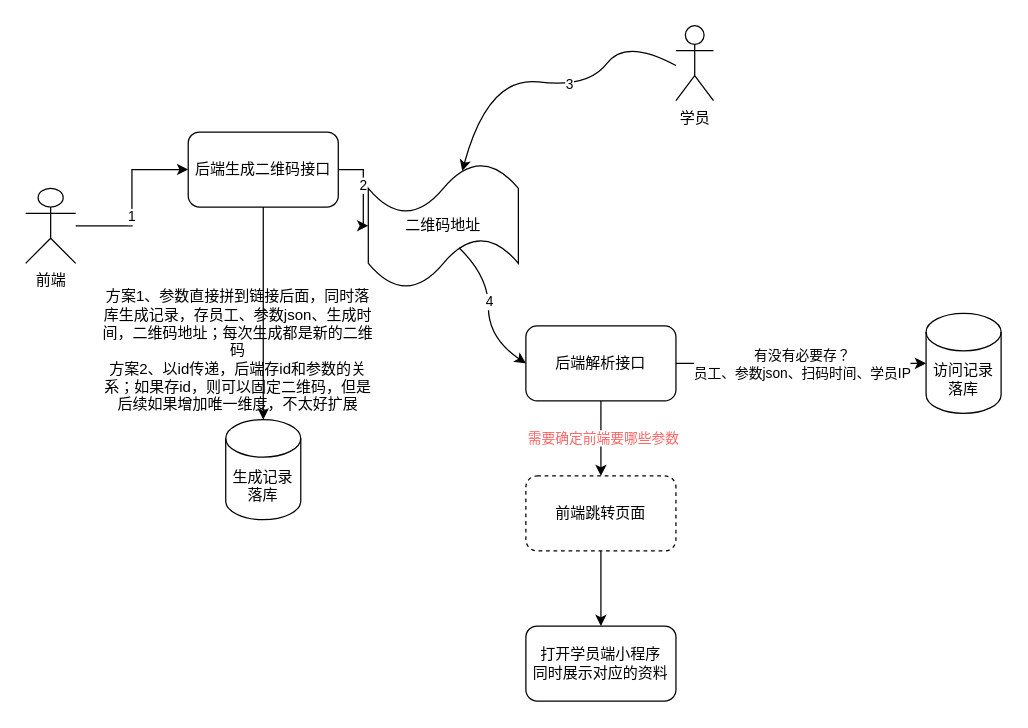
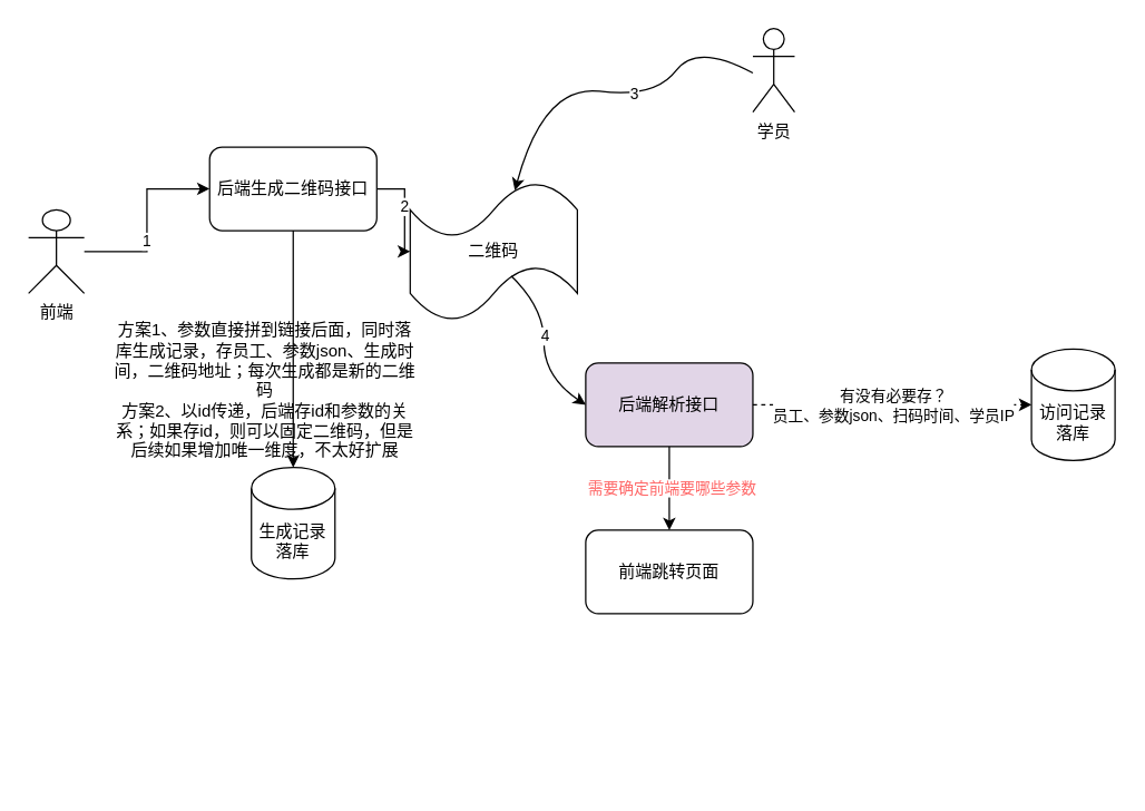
  <mxCell id="0" />
  <mxCell id="1" parent="0" />
  <mxCell id="2" value="" style="edgeStyle=orthogonalEdgeStyle;rounded=0;orthogonalLoop=1;jettySize=auto;html=1;" edge="1" parent="1" source="5" target="9"><mxGeometry relative="1" as="geometry" /></mxCell>
  <mxCell id="3" value="2" style="edgeLabel;html=1;align=center;verticalAlign=middle;resizable=0;points=[];" vertex="1" connectable="0" parent="2"><mxGeometry x="-0.076" y="-1" relative="1" as="geometry"><mxPoint as="offset" /></mxGeometry></mxCell>
  <mxCell id="4" style="edgeStyle=orthogonalEdgeStyle;rounded=0;orthogonalLoop=1;jettySize=auto;html=1;exitX=0.5;exitY=1;exitDx=0;exitDy=0;" edge="1" parent="1" source="5" target="22"><mxGeometry relative="1" as="geometry" /></mxCell>
  <mxCell id="5" value="后端生成二维码接口" style="rounded=1;whiteSpace=wrap;html=1;" vertex="1" parent="1"><mxGeometry x="150" y="105" width="120" height="60" as="geometry" /></mxCell>
  <mxCell id="6" style="edgeStyle=orthogonalEdgeStyle;rounded=0;orthogonalLoop=1;jettySize=auto;html=1;entryX=0;entryY=0.5;entryDx=0;entryDy=0;" edge="1" parent="1" source="8" target="5"><mxGeometry relative="1" as="geometry" /></mxCell>
  <mxCell id="7" value="1" style="edgeLabel;html=1;align=center;verticalAlign=middle;resizable=0;points=[];" vertex="1" connectable="0" parent="6"><mxGeometry x="-0.212" y="1" relative="1" as="geometry"><mxPoint as="offset" /></mxGeometry></mxCell>
  <mxCell id="8" value="前端" style="shape=umlActor;verticalLabelPosition=bottom;verticalAlign=top;html=1;outlineConnect=0;" vertex="1" parent="1"><mxGeometry x="20" y="150" width="40" height="60" as="geometry" /></mxCell>
- <mxCell id="9" value="二维码地址" style="shape=tape;whiteSpace=wrap;html=1;rounded=1;" vertex="1" parent="1"><mxGeometry x="294" y="130" width="120" height="100" as="geometry" /></mxCell>
+ <mxCell id="9" value="二维码" style="shape=tape;whiteSpace=wrap;html=1;rounded=1;" vertex="1" parent="1"><mxGeometry x="294" y="130" width="120" height="100" as="geometry" /></mxCell>
  <mxCell id="10" value="学员" style="shape=umlActor;verticalLabelPosition=bottom;verticalAlign=top;html=1;outlineConnect=0;" vertex="1" parent="1"><mxGeometry x="540" y="20" width="30" height="60" as="geometry" /></mxCell>
  <mxCell id="11" value="" style="curved=1;endArrow=classic;html=1;rounded=0;entryX=0.626;entryY=0.062;entryDx=0;entryDy=0;entryPerimeter=0;" edge="1" parent="1" target="9"><mxGeometry width="50" height="50" relative="1" as="geometry"><mxPoint x="540" y="51.818" as="sourcePoint" /><mxPoint x="370" y="120" as="targetPoint" /><Array as="points"><mxPoint x="500" y="30" /><mxPoint x="470" y="70" /><mxPoint x="390" y="60" /></Array></mxGeometry></mxCell>
  <mxCell id="12" value="3" style="edgeLabel;html=1;align=center;verticalAlign=middle;resizable=0;points=[];" vertex="1" connectable="0" parent="11"><mxGeometry x="-0.127" y="-2" relative="1" as="geometry"><mxPoint as="offset" /></mxGeometry></mxCell>
  <mxCell id="13" value="" style="edgeStyle=orthogonalEdgeStyle;rounded=0;orthogonalLoop=1;jettySize=auto;html=1;" edge="1" parent="1" source="15" target="19"><mxGeometry relative="1" as="geometry" /></mxCell>
  <mxCell id="14" value="&lt;font color=&quot;#ff6666&quot;&gt;需要确定前端要哪些参数&lt;/font&gt;" style="edgeLabel;html=1;align=center;verticalAlign=middle;resizable=0;points=[];" vertex="1" connectable="0" parent="13"><mxGeometry x="-0.043" y="1" relative="1" as="geometry"><mxPoint as="offset" /></mxGeometry></mxCell>
- <mxCell id="15" value="后端解析接口" style="rounded=1;whiteSpace=wrap;html=1;" vertex="1" parent="1"><mxGeometry x="420" y="260" width="120" height="60" as="geometry" /></mxCell>
+ <mxCell id="15" value="后端解析接口" style="rounded=1;whiteSpace=wrap;html=1;fillColor=#e1d5e7;" vertex="1" parent="1"><mxGeometry x="420" y="260" width="120" height="60" as="geometry" /></mxCell>
  <mxCell id="16" value="" style="curved=1;endArrow=classic;html=1;rounded=0;entryX=0;entryY=0.5;entryDx=0;entryDy=0;exitX=0.604;exitY=0.676;exitDx=0;exitDy=0;exitPerimeter=0;" edge="1" parent="1" source="9" target="15"><mxGeometry width="50" height="50" relative="1" as="geometry"><mxPoint x="350" y="290" as="sourcePoint" /><mxPoint x="400" y="240" as="targetPoint" /><Array as="points"><mxPoint x="390" y="220" /><mxPoint x="390" y="270" /></Array></mxGeometry></mxCell>
  <mxCell id="17" value="4" style="edgeLabel;html=1;align=center;verticalAlign=middle;resizable=0;points=[];" vertex="1" connectable="0" parent="16"><mxGeometry x="0.061" y="5" relative="1" as="geometry"><mxPoint x="-5" y="-10" as="offset" /></mxGeometry></mxCell>
- <mxCell id="18" value="" style="edgeStyle=orthogonalEdgeStyle;rounded=0;orthogonalLoop=1;jettySize=auto;html=1;" edge="1" parent="1" source="19" target="20"><mxGeometry relative="1" as="geometry" /></mxCell>
- <mxCell id="19" value="前端跳转页面" style="whiteSpace=wrap;html=1;rounded=1;dashed=1;" vertex="1" parent="1"><mxGeometry x="420" y="380" width="120" height="60" as="geometry" /></mxCell>
- <mxCell id="20" value="打开学员端小程序&lt;br&gt;同时展示对应的资料" style="whiteSpace=wrap;html=1;rounded=1;" vertex="1" parent="1"><mxGeometry x="420" y="500" width="120" height="60" as="geometry" /></mxCell>
+ <mxCell id="19" value="前端跳转页面" style="whiteSpace=wrap;html=1;rounded=1;" vertex="1" parent="1"><mxGeometry x="420" y="380" width="120" height="60" as="geometry" /></mxCell>
  <mxCell id="21" value="方案1、参数直接拼到链接后面，同时落库生成记录，存员工、参数json、生成时间，二维码地址；每次生成都是新的二维码&lt;br&gt;方案2、以id传递，后端存id和参数的关系；如果存id，则可以固定二维码，但是后续如果增加唯一维度，不太好扩展" style="text;html=1;strokeColor=none;fillColor=none;align=center;verticalAlign=middle;whiteSpace=wrap;rounded=0;" vertex="1" parent="1"><mxGeometry x="80" y="260" width="220" height="40" as="geometry" /></mxCell>
  <mxCell id="22" value="生成记录落库" style="shape=cylinder3;whiteSpace=wrap;html=1;boundedLbl=1;backgroundOutline=1;size=15;" vertex="1" parent="1"><mxGeometry x="180" y="335" width="60" height="80" as="geometry" /></mxCell>
  <mxCell id="23" value="访问记录落库" style="shape=cylinder3;whiteSpace=wrap;html=1;boundedLbl=1;backgroundOutline=1;size=15;" vertex="1" parent="1"><mxGeometry x="740" y="250" width="60" height="80" as="geometry" /></mxCell>
- <mxCell id="24" style="edgeStyle=orthogonalEdgeStyle;rounded=0;orthogonalLoop=1;jettySize=auto;html=1;entryX=0;entryY=0.5;entryDx=0;entryDy=0;entryPerimeter=0;" edge="1" parent="1" source="15" target="23"><mxGeometry relative="1" as="geometry" /></mxCell>
+ <mxCell id="24" style="edgeStyle=orthogonalEdgeStyle;rounded=0;orthogonalLoop=1;jettySize=auto;html=1;entryX=0;entryY=0.5;entryDx=0;entryDy=0;entryPerimeter=0;dashed=1;" edge="1" parent="1" source="15" target="23"><mxGeometry relative="1" as="geometry" /></mxCell>
  <mxCell id="25" value="有没有必要存？&lt;br&gt;员工、参数json、扫码时间、学员IP" style="edgeLabel;html=1;align=center;verticalAlign=middle;resizable=0;points=[];" vertex="1" connectable="0" parent="24"><mxGeometry x="-0.259" y="-2" relative="1" as="geometry"><mxPoint x="26" y="-2" as="offset" /></mxGeometry></mxCell>
